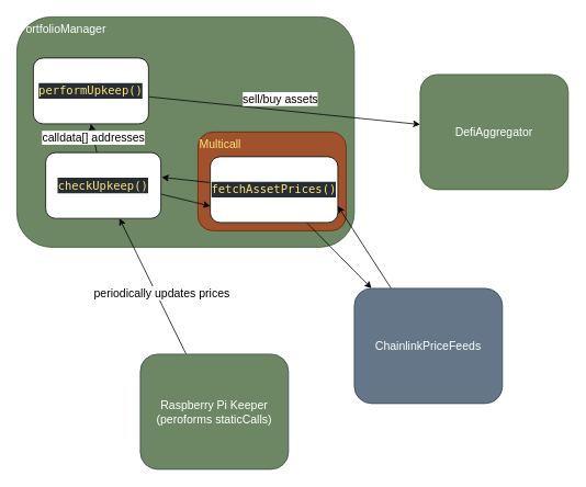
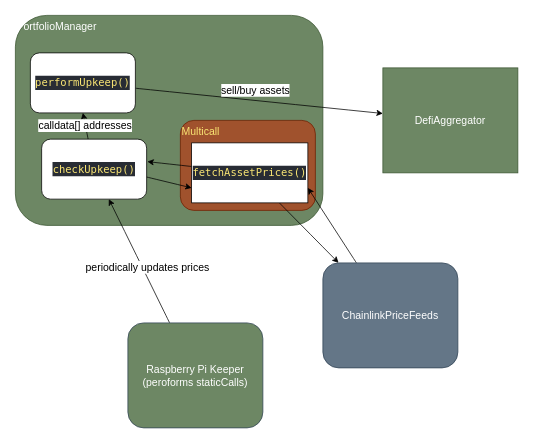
  <mxCell id="0" />
  <mxCell id="1" parent="0" />
  <mxCell id="2" value="&lt;font style=&quot;font-size: 14px&quot;&gt;PortfolioManager&lt;/font&gt;" style="rounded=1;whiteSpace=wrap;html=1;fillColor=#6d8764;fontColor=#ffffff;strokeColor=#3A5431;align=left;verticalAlign=top;" parent="1" vertex="1"><mxGeometry x="20" width="410" height="280" as="geometry" y="20" /></mxCell>
  <mxCell id="3" value="&lt;font color=&quot;#fae674&quot;&gt;Multicall&lt;/font&gt;" style="rounded=1;whiteSpace=wrap;html=1;fontSize=14;fillColor=#a0522d;fontColor=#ffffff;strokeColor=#6D1F00;align=left;verticalAlign=top;" parent="1" vertex="1"><mxGeometry x="240" y="160" width="180" height="120" as="geometry" /></mxCell>
  <mxCell id="4" value="&lt;div style=&quot;color: rgb(187 , 187 , 187) ; background-color: rgb(40 , 44 , 52) ; font-family: &amp;#34;droid sans mono&amp;#34; , &amp;#34;monospace&amp;#34; , monospace ; line-height: 19px&quot;&gt;&lt;/div&gt;periodically updates prices" style="edgeStyle=none;html=1;fontSize=14;curved=1;" parent="1" source="5" target="11" edge="1"><mxGeometry x="-0.143" y="-6" relative="1" as="geometry"><mxPoint x="201" y="270" as="targetPoint" /><mxPoint as="offset" /></mxGeometry></mxCell>
  <mxCell id="5" value="&lt;span style=&quot;font-size: 14px&quot;&gt;Raspberry Pi Keeper&lt;br&gt;(peroforms staticCalls)&lt;br&gt;&lt;/span&gt;" style="rounded=1;whiteSpace=wrap;html=1;fillColor=#6d8764;fontColor=#ffffff;strokeColor=#314354;" parent="1" vertex="1"><mxGeometry x="170" y="430" width="180" height="140" as="geometry" /></mxCell>
- <mxCell id="6" value="&lt;font style=&quot;font-size: 14px&quot;&gt;DefiAggregator&lt;/font&gt;" style="rounded=1;whiteSpace=wrap;html=1;fillColor=#6d8764;fontColor=#ffffff;strokeColor=#3A5431;" parent="1" vertex="1"><mxGeometry x="510" y="90" width="180" height="140" as="geometry" /></mxCell>
+ <mxCell id="6" value="&lt;font style=&quot;font-size: 14px&quot;&gt;DefiAggregator&lt;/font&gt;" style="whiteSpace=wrap;html=1;fillColor=#6d8764;fontColor=#ffffff;strokeColor=#3A5431;rounded=0;" parent="1" vertex="1"><mxGeometry x="510" y="90" width="180" height="140" as="geometry" /></mxCell>
  <mxCell id="7" value="sell/buy assets" style="edgeStyle=none;curved=1;html=1;fontSize=14;" parent="1" source="8" target="6" edge="1"><mxGeometry x="-0.038" y="13" relative="1" as="geometry"><mxPoint as="offset" /></mxGeometry></mxCell>
  <mxCell id="8" value="&lt;div style=&quot;color: rgb(187 , 187 , 187) ; background-color: rgb(40 , 44 , 52) ; font-family: &amp;#34;droid sans mono&amp;#34; , &amp;#34;monospace&amp;#34; , monospace ; line-height: 19px&quot;&gt;&lt;span style=&quot;color: #fae674&quot;&gt;&lt;font style=&quot;font-size: 14px&quot;&gt;performUpkeep()&lt;/font&gt;&lt;/span&gt;&lt;/div&gt;" style="rounded=1;whiteSpace=wrap;html=1;fontSize=14;" parent="1" vertex="1"><mxGeometry x="40" y="70" width="140" height="80" as="geometry" /></mxCell>
  <mxCell id="9" style="edgeStyle=none;curved=1;html=1;fontSize=14;exitX=0.994;exitY=0.629;exitDx=0;exitDy=0;exitPerimeter=0;entryX=0;entryY=0.75;entryDx=0;entryDy=0;" parent="1" source="11" target="14" edge="1"><mxGeometry relative="1" as="geometry"><mxPoint x="250" y="250" as="targetPoint" /></mxGeometry></mxCell>
  <mxCell id="10" value="calldata[] addresses" style="edgeStyle=none;curved=1;html=1;entryX=0.5;entryY=1;entryDx=0;entryDy=0;fontSize=14;" parent="1" source="11" target="8" edge="1"><mxGeometry relative="1" as="geometry" /></mxCell>
  <mxCell id="11" value="&lt;div style=&quot;color: rgb(187 , 187 , 187) ; background-color: rgb(40 , 44 , 52) ; font-family: &amp;#34;droid sans mono&amp;#34; , &amp;#34;monospace&amp;#34; , monospace ; line-height: 19px&quot;&gt;&lt;span style=&quot;color: #fae674&quot;&gt;&lt;font style=&quot;font-size: 14px&quot;&gt;checkUpkeep()&lt;/font&gt;&lt;/span&gt;&lt;/div&gt;" style="rounded=1;whiteSpace=wrap;html=1;fontSize=14;" parent="1" vertex="1"><mxGeometry x="55" y="185" width="140" height="80" as="geometry" /></mxCell>
  <mxCell id="12" style="edgeStyle=none;curved=1;html=1;entryX=1.007;entryY=0.375;entryDx=0;entryDy=0;entryPerimeter=0;fontSize=14;" parent="1" source="14" target="11" edge="1"><mxGeometry relative="1" as="geometry" /></mxCell>
  <mxCell id="13" style="edgeStyle=none;curved=1;html=1;fontSize=14;" parent="1" source="14" target="16" edge="1"><mxGeometry relative="1" as="geometry" /></mxCell>
- <mxCell id="14" value="&lt;div style=&quot;color: rgb(187 , 187 , 187) ; background-color: rgb(40 , 44 , 52) ; font-family: &amp;#34;droid sans mono&amp;#34; , &amp;#34;monospace&amp;#34; , monospace ; line-height: 19px&quot;&gt;&lt;span style=&quot;color: #fae674&quot;&gt;&lt;font style=&quot;font-size: 14px&quot;&gt;fetchAssetPrices()&lt;/font&gt;&lt;/span&gt;&lt;/div&gt;" style="rounded=1;whiteSpace=wrap;html=1;fontSize=14;" parent="1" vertex="1"><mxGeometry x="255" y="190" width="155" height="80" as="geometry" /></mxCell>
+ <mxCell id="14" value="&lt;div style=&quot;color: rgb(187 , 187 , 187) ; background-color: rgb(40 , 44 , 52) ; font-family: &amp;#34;droid sans mono&amp;#34; , &amp;#34;monospace&amp;#34; , monospace ; line-height: 19px&quot;&gt;&lt;span style=&quot;color: #fae674&quot;&gt;&lt;font style=&quot;font-size: 14px&quot;&gt;fetchAssetPrices()&lt;/font&gt;&lt;/span&gt;&lt;/div&gt;" style="whiteSpace=wrap;html=1;fontSize=14;rounded=0;" parent="1" vertex="1"><mxGeometry x="255" y="190" width="155" height="80" as="geometry" /></mxCell>
  <mxCell id="15" style="edgeStyle=none;curved=1;html=1;entryX=1;entryY=0.75;entryDx=0;entryDy=0;fontSize=14;" parent="1" source="16" target="14" edge="1"><mxGeometry relative="1" as="geometry" /></mxCell>
  <mxCell id="16" value="&lt;font style=&quot;font-size: 14px&quot;&gt;ChainlinkPriceFeeds&lt;/font&gt;" style="rounded=1;whiteSpace=wrap;html=1;fillColor=#647687;fontColor=#ffffff;strokeColor=#314354;" parent="1" vertex="1"><mxGeometry x="430" y="350" width="180" height="140" as="geometry" /></mxCell>
